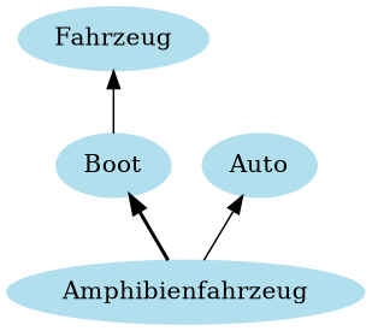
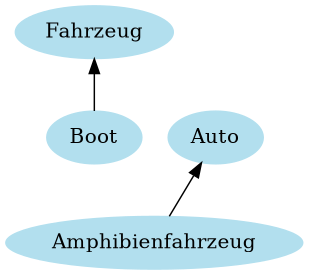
  digraph {
    node [color=lightblue2 style=filled]
    edge [dir=back style=solid]
    Fahrzeug
    Boot
    Auto
    Amphibienfahrzeug
    Fahrzeug -> Boot
-   Boot -> Amphibienfahrzeug [style=bold]
    Auto -> Amphibienfahrzeug
  }
